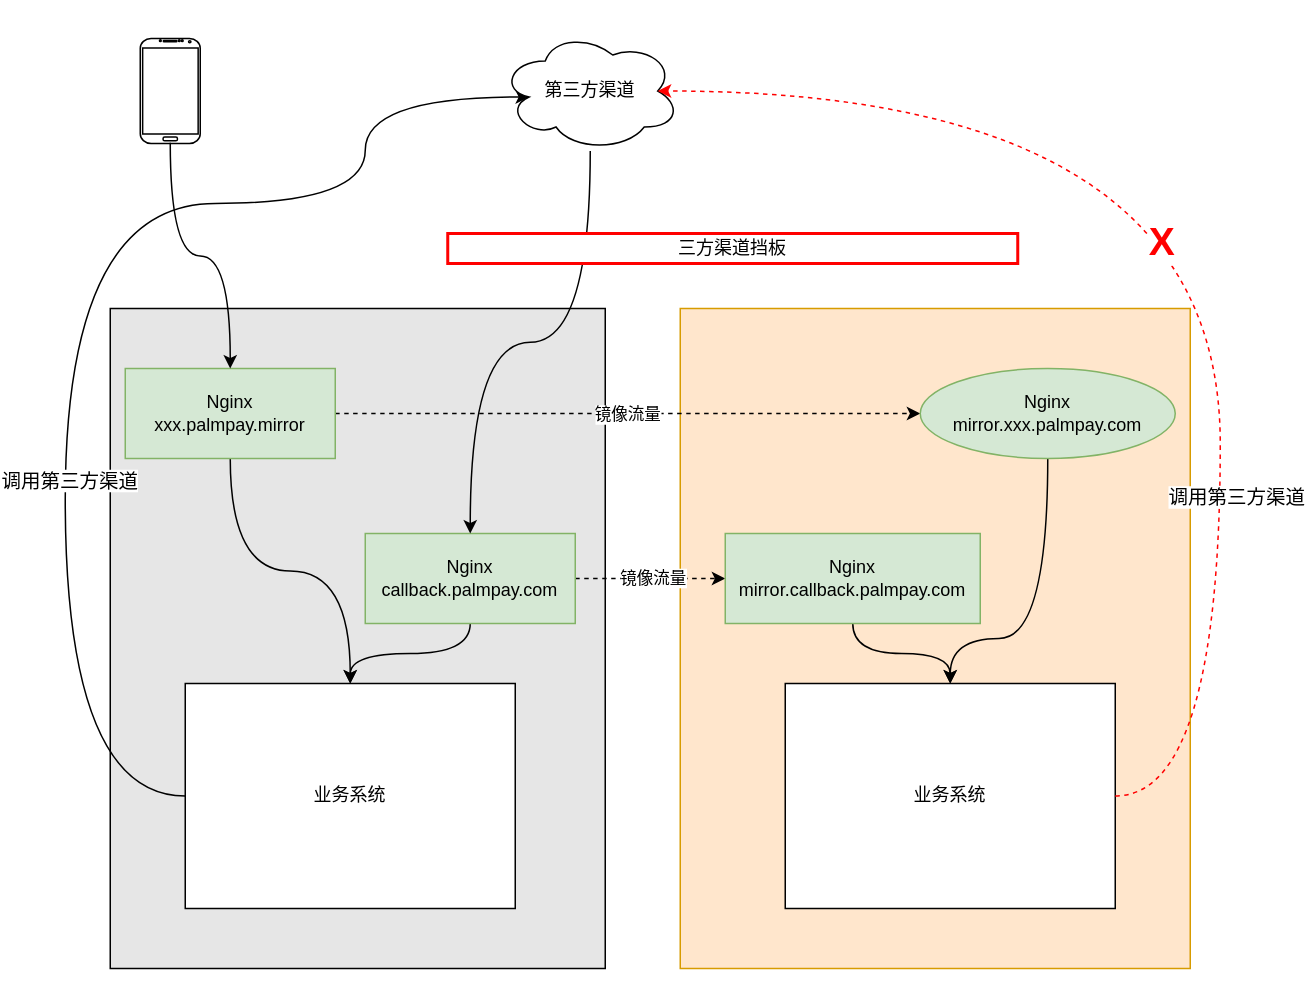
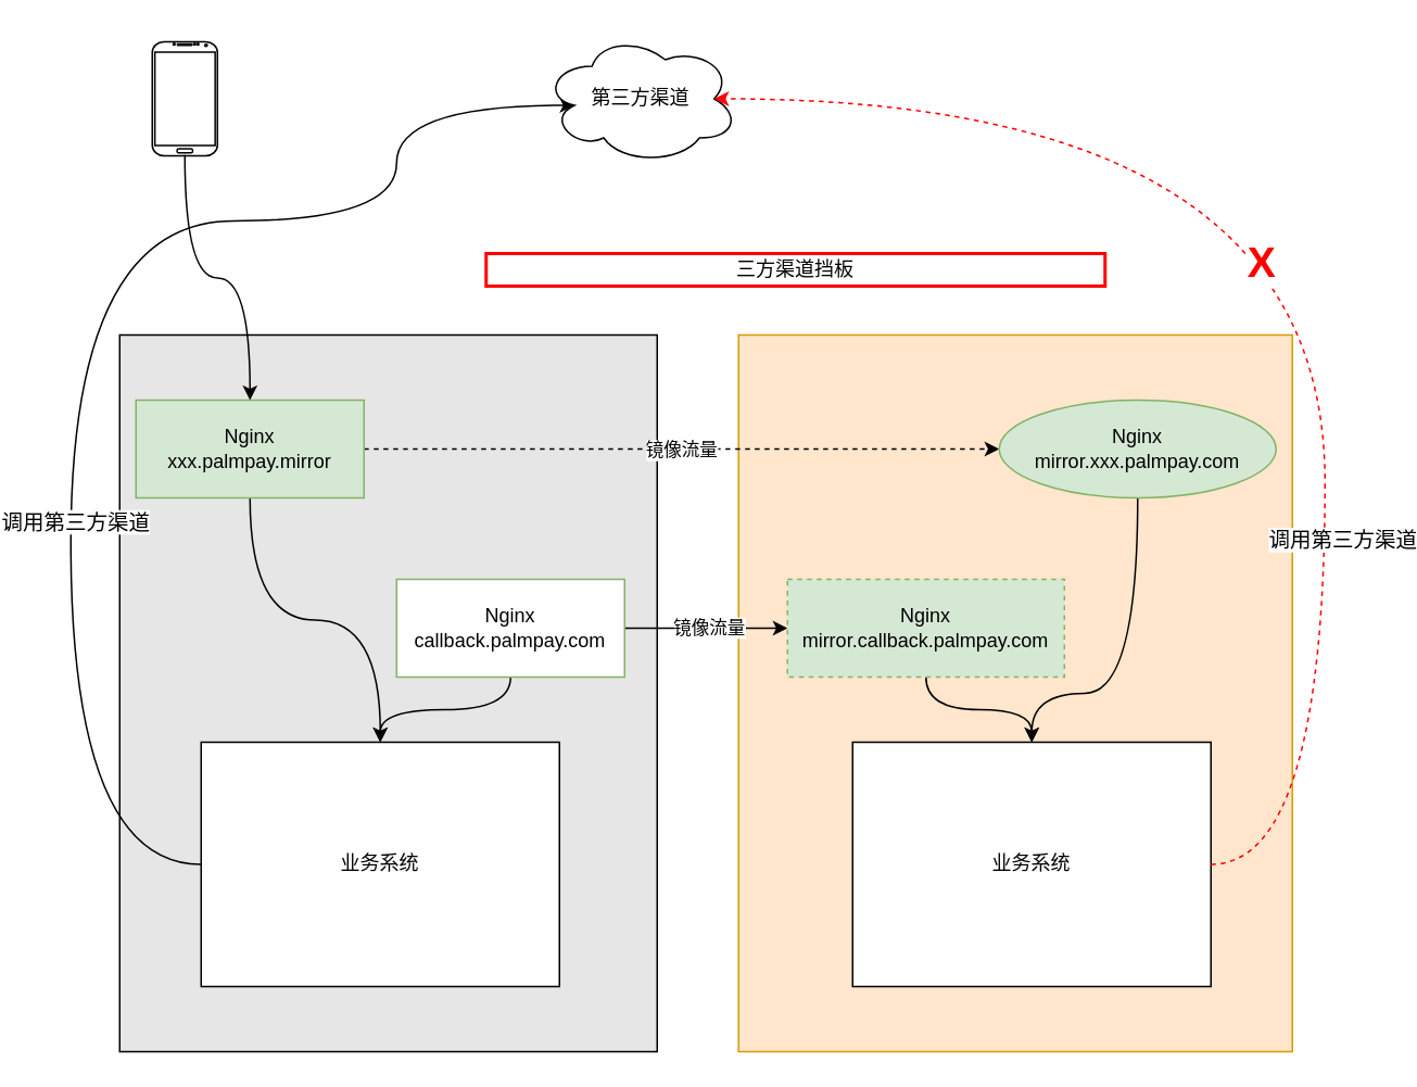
  <mxCell id="0" />
  <mxCell id="1" parent="0" />
  <mxCell id="2" value="" style="verticalLabelPosition=bottom;verticalAlign=top;html=1;shadow=0;dashed=0;strokeWidth=1;shape=mxgraph.android.phone2;strokeColor=#000000;" vertex="1" parent="1"><mxGeometry x="70" y="25" width="40" height="70" as="geometry" /></mxCell>
  <mxCell id="3" value="" style="rounded=0;whiteSpace=wrap;html=1;fillColor=#E6E6E6;" vertex="1" parent="1"><mxGeometry x="50" y="205" width="330" height="440" as="geometry" /></mxCell>
  <mxCell id="4" value="" style="rounded=0;whiteSpace=wrap;html=1;fillColor=#ffe6cc;strokeColor=#d79b00;strokeWidth=1;" vertex="1" parent="1"><mxGeometry x="430" y="205" width="340" height="440" as="geometry" /></mxCell>
  <mxCell id="5" style="edgeStyle=orthogonalEdgeStyle;curved=1;rounded=0;orthogonalLoop=1;jettySize=auto;html=1;dashed=1;" edge="1" parent="1" source="8" target="11"><mxGeometry relative="1" as="geometry" /></mxCell>
  <mxCell id="6" value="镜像流量" style="edgeLabel;html=1;align=center;verticalAlign=middle;resizable=0;points=[];" vertex="1" connectable="0" parent="5"><mxGeometry x="-0.104" y="3" relative="1" as="geometry"><mxPoint x="19" y="3" as="offset" /></mxGeometry></mxCell>
  <mxCell id="7" style="edgeStyle=orthogonalEdgeStyle;curved=1;rounded=0;orthogonalLoop=1;jettySize=auto;html=1;entryX=0.5;entryY=0;entryDx=0;entryDy=0;" edge="1" parent="1" source="8" target="20"><mxGeometry relative="1" as="geometry" /></mxCell>
  <mxCell id="8" value="Nginx&lt;br&gt;xxx.palmpay.mirror" style="rounded=0;whiteSpace=wrap;html=1;strokeColor=#82b366;fillColor=#d5e8d4;" vertex="1" parent="1"><mxGeometry x="60" y="245" width="140" height="60" as="geometry" /></mxCell>
  <mxCell id="9" style="edgeStyle=orthogonalEdgeStyle;rounded=0;orthogonalLoop=1;jettySize=auto;html=1;entryX=0.5;entryY=0;entryDx=0;entryDy=0;curved=1;exitX=0.5;exitY=0.993;exitDx=0;exitDy=0;exitPerimeter=0;" edge="1" parent="1" source="2" target="8"><mxGeometry relative="1" as="geometry" /></mxCell>
  <mxCell id="10" style="edgeStyle=orthogonalEdgeStyle;curved=1;rounded=0;orthogonalLoop=1;jettySize=auto;html=1;entryX=0.5;entryY=0;entryDx=0;entryDy=0;" edge="1" parent="1" source="11" target="21"><mxGeometry relative="1" as="geometry"><Array as="points"><mxPoint x="675" y="425" /><mxPoint x="610" y="425" /></Array></mxGeometry></mxCell>
  <mxCell id="11" value="Nginx&lt;br&gt;mirror.xxx.palmpay.com" style="ellipse;whiteSpace=wrap;html=1;strokeColor=#82b366;fillColor=#d5e8d4;" vertex="1" parent="1"><mxGeometry x="590" y="245" width="170" height="60" as="geometry" /></mxCell>
- <mxCell id="12" style="edgeStyle=orthogonalEdgeStyle;curved=1;rounded=0;orthogonalLoop=1;jettySize=auto;html=1;entryX=0;entryY=0.5;entryDx=0;entryDy=0;dashed=1;" edge="1" parent="1" source="15" target="17"><mxGeometry relative="1" as="geometry" /></mxCell>
+ <mxCell id="12" style="edgeStyle=orthogonalEdgeStyle;curved=1;rounded=0;orthogonalLoop=1;jettySize=auto;html=1;entryX=0;entryY=0.5;entryDx=0;entryDy=0;dashed=0;" edge="1" parent="1" source="15" target="17"><mxGeometry relative="1" as="geometry" /></mxCell>
  <mxCell id="13" value="镜像流量" style="edgeLabel;html=1;align=center;verticalAlign=middle;resizable=0;points=[];" vertex="1" connectable="0" parent="12"><mxGeometry x="0.029" y="2" relative="1" as="geometry"><mxPoint y="1" as="offset" /></mxGeometry></mxCell>
  <mxCell id="14" style="edgeStyle=orthogonalEdgeStyle;curved=1;rounded=0;orthogonalLoop=1;jettySize=auto;html=1;entryX=0.5;entryY=0;entryDx=0;entryDy=0;" edge="1" parent="1" source="15" target="20"><mxGeometry relative="1" as="geometry" /></mxCell>
- <mxCell id="15" value="Nginx&lt;br&gt;callback.palmpay.com" style="rounded=0;whiteSpace=wrap;html=1;strokeColor=#82b366;fillColor=#d5e8d4;" vertex="1" parent="1"><mxGeometry x="220" y="355" width="140" height="60" as="geometry" /></mxCell>
+ <mxCell id="15" value="Nginx&lt;br&gt;callback.palmpay.com" style="rounded=0;whiteSpace=wrap;html=1;strokeColor=#82b366;fillColor=#ffffff;" vertex="1" parent="1"><mxGeometry x="220" y="355" width="140" height="60" as="geometry" /></mxCell>
  <mxCell id="16" style="edgeStyle=orthogonalEdgeStyle;curved=1;rounded=0;orthogonalLoop=1;jettySize=auto;html=1;entryX=0.5;entryY=0;entryDx=0;entryDy=0;" edge="1" parent="1" source="17" target="21"><mxGeometry relative="1" as="geometry" /></mxCell>
- <mxCell id="17" value="Nginx&lt;br&gt;mirror.callback.palmpay.com" style="rounded=0;whiteSpace=wrap;html=1;strokeColor=#82b366;fillColor=#d5e8d4;" vertex="1" parent="1"><mxGeometry x="460" y="355" width="170" height="60" as="geometry" /></mxCell>
+ <mxCell id="17" value="Nginx&lt;br&gt;mirror.callback.palmpay.com" style="rounded=0;whiteSpace=wrap;html=1;strokeColor=#82b366;fillColor=#d5e8d4;dashed=1;" vertex="1" parent="1"><mxGeometry x="460" y="355" width="170" height="60" as="geometry" /></mxCell>
  <mxCell id="18" style="rounded=0;orthogonalLoop=1;jettySize=auto;html=1;entryX=0.16;entryY=0.55;entryDx=0;entryDy=0;entryPerimeter=0;fontSize=13;fontColor=#000000;exitX=0;exitY=0.5;exitDx=0;exitDy=0;edgeStyle=orthogonalEdgeStyle;curved=1;" edge="1" parent="1" source="20" target="23"><mxGeometry relative="1" as="geometry"><Array as="points"><mxPoint x="20" y="530" /><mxPoint x="20" y="135" /><mxPoint x="220" y="135" /><mxPoint x="220" y="64" /></Array></mxGeometry></mxCell>
  <mxCell id="19" value="调用第三方渠道" style="edgeLabel;html=1;align=center;verticalAlign=middle;resizable=0;points=[];fontSize=13;fontColor=#000000;" vertex="1" connectable="0" parent="18"><mxGeometry x="-0.316" y="-2" relative="1" as="geometry"><mxPoint y="1" as="offset" /></mxGeometry></mxCell>
  <mxCell id="20" value="业务系统" style="rounded=0;whiteSpace=wrap;html=1;strokeColor=#000000;fillColor=#FFFFFF;" vertex="1" parent="1"><mxGeometry x="100" y="455" width="220" height="150" as="geometry" /></mxCell>
  <mxCell id="21" value="业务系统" style="rounded=0;whiteSpace=wrap;html=1;strokeColor=#000000;fillColor=#FFFFFF;" vertex="1" parent="1"><mxGeometry x="500" y="455" width="220" height="150" as="geometry" /></mxCell>
- <mxCell id="22" style="edgeStyle=orthogonalEdgeStyle;curved=1;rounded=0;orthogonalLoop=1;jettySize=auto;html=1;entryX=0.5;entryY=0;entryDx=0;entryDy=0;" edge="1" parent="1" source="23" target="15"><mxGeometry relative="1" as="geometry" /></mxCell>
  <mxCell id="23" value="第三方渠道" style="ellipse;shape=cloud;whiteSpace=wrap;html=1;strokeColor=#000000;fillColor=#FFFFFF;" vertex="1" parent="1"><mxGeometry x="310" y="20" width="120" height="80" as="geometry" /></mxCell>
  <mxCell id="24" value="三方渠道挡板" style="rounded=0;whiteSpace=wrap;html=1;strokeColor=#FF0000;strokeWidth=2;fillColor=#FFFFFF;" vertex="1" parent="1"><mxGeometry x="275" y="155" width="380" height="20" as="geometry" /></mxCell>
  <mxCell id="25" style="edgeStyle=orthogonalEdgeStyle;curved=1;rounded=0;orthogonalLoop=1;jettySize=auto;html=1;entryX=0.875;entryY=0.5;entryDx=0;entryDy=0;entryPerimeter=0;exitX=1;exitY=0.5;exitDx=0;exitDy=0;dashed=1;strokeColor=#FF0000;" edge="1" parent="1" source="21" target="23"><mxGeometry relative="1" as="geometry"><Array as="points"><mxPoint x="790" y="530" /><mxPoint x="790" y="60" /></Array></mxGeometry></mxCell>
  <mxCell id="26" value="X" style="edgeLabel;html=1;align=center;verticalAlign=middle;resizable=0;points=[];fontStyle=1;fontSize=26;fontColor=#FF0000;" vertex="1" connectable="0" parent="25"><mxGeometry x="0.086" y="67" relative="1" as="geometry"><mxPoint x="27" y="57" as="offset" /></mxGeometry></mxCell>
  <mxCell id="27" value="调用第三方渠道" style="edgeLabel;html=1;align=center;verticalAlign=middle;resizable=0;points=[];fontSize=13;fontColor=#000000;" vertex="1" connectable="0" parent="25"><mxGeometry x="-0.294" y="1" relative="1" as="geometry"><mxPoint x="11" y="53" as="offset" /></mxGeometry></mxCell>
